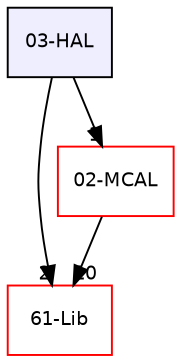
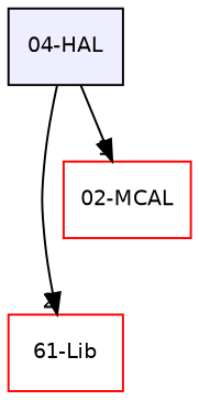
  digraph {
    compound=true
    node [fillcolor=white fontname=Helvetica fontsize=10 shape=box style=filled color=red]
    edge [labeldistance=1.5 labelfontname=Helvetica labelfontsize=10]
-   n1 [fillcolor="#eeeeff" label="03-HAL" pencolor=black color=""]
+   n1 [fillcolor="#eeeeff" label="04-HAL" pencolor=black color=""]
    n2 [label="61-Lib"]
    n3 [label="02-MCAL"]
    n1 -> n2 [headlabel=2]
    n1 -> n3 [headlabel=1]
-   n3 -> n2 [headlabel=10]
  }
